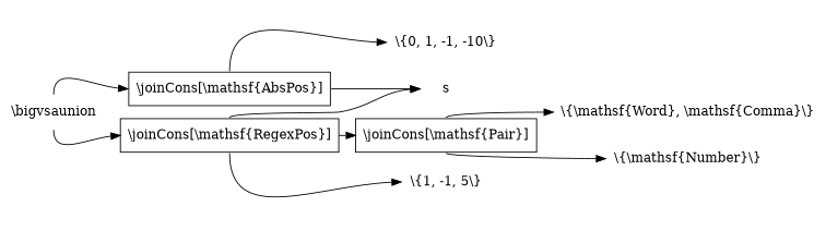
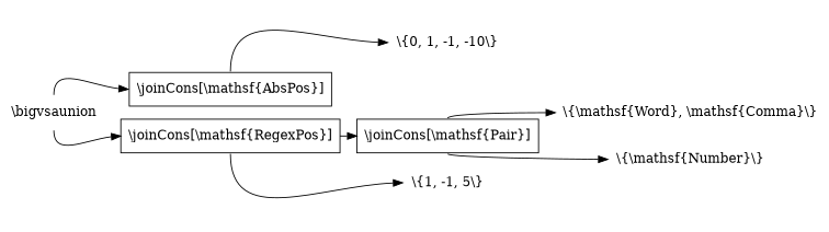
  digraph {
    nodesep=0.20
    rankdir=LR
    ranksep=0.25
    node [shape=none]
    edge [headport=w tailport=n]
    n1 [label="\\joinCons[\\mathsf{AbsPos}]" shape=box style="join node"]
    n2 [label="\\joinCons[\\mathsf{RegexPos}]" shape=box style="join node"]
    n3 [label="\\{\\mathsf{Word}, \\mathsf{Comma}\\}"]
    n4 [label="\\{\\mathsf{Number}\\}"]
    n5 [label="\\bigvsaunion"]
    n6 [label="\\{0, 1, -1, -10\\}"]
-   s
    n8 [label="\\joinCons[\\mathsf{Pair}]" shape=box style="join node"]
    n9 [label="\\{1, -1, 5\\}"]
    subgraph sub_1 {
      subgraph sub_2 {
        rank=same
        n1
        n2
      }
    }
    subgraph sub_3 {
      rank=same
      n3
      n4
    }
    n1 -> n6
-   n1 -> s [tailport=e]
-   n2 -> s
    n2 -> n8 [tailport=e]
    n2 -> n9 [tailport=s]
    n5 -> n1
    n5 -> n2 [tailport=s]
    n8 -> n3
    n8 -> n4 [tailport=s]
  }
